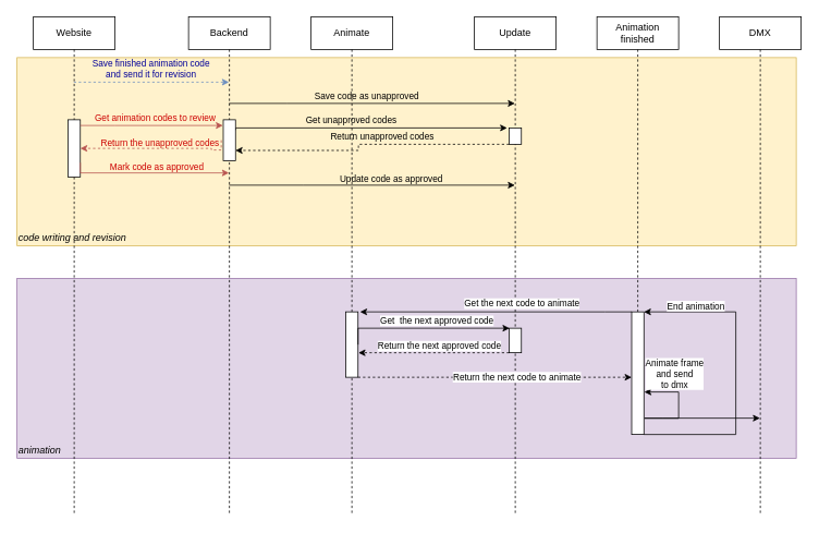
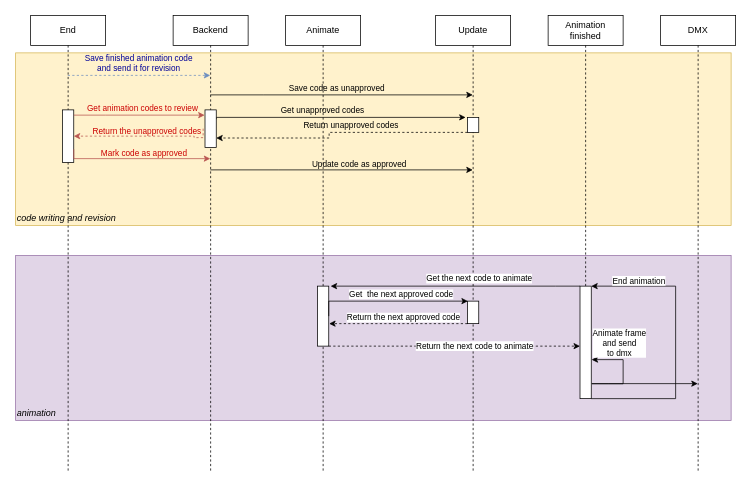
  <mxCell id="0" />
  <mxCell id="1" parent="0" />
  <mxCell id="2" value="code writing and revision" style="rounded=0;whiteSpace=wrap;html=1;fillColor=#fff2cc;align=left;strokeColor=#d6b656;fontStyle=2;verticalAlign=bottom;" parent="1" vertex="1"><mxGeometry x="20" y="70" width="954" height="230" as="geometry" /></mxCell>
  <mxCell id="3" value="animation" style="rounded=0;whiteSpace=wrap;html=1;fillColor=#e1d5e7;strokeColor=#9673a6;align=left;verticalAlign=bottom;fontStyle=2" parent="1" vertex="1"><mxGeometry x="20" y="340" width="954" height="220" as="geometry" /></mxCell>
  <mxCell id="4" style="edgeStyle=orthogonalEdgeStyle;rounded=0;orthogonalLoop=1;jettySize=auto;html=1;" parent="1" edge="1" source="43"><mxGeometry relative="1" as="geometry"><mxPoint x="429.5" y="126" as="sourcePoint" /><mxPoint x="629.5" y="126" as="targetPoint" /><Array as="points"><mxPoint x="350" y="126" /><mxPoint x="350" y="126" /></Array></mxGeometry></mxCell>
  <mxCell id="5" value="Save code as unapproved" style="edgeLabel;html=1;align=center;verticalAlign=middle;resizable=0;points=[];labelBackgroundColor=none;" parent="4" vertex="1" connectable="0"><mxGeometry x="-0.047" y="19" relative="1" as="geometry"><mxPoint x="0.5" y="9" as="offset" /></mxGeometry></mxCell>
  <mxCell id="6" value="Animate" style="shape=umlLifeline;perimeter=lifelinePerimeter;whiteSpace=wrap;html=1;container=1;collapsible=0;recursiveResize=0;outlineConnect=0;size=40;" parent="1" vertex="1"><mxGeometry x="380" y="20" width="100" height="610" as="geometry" /></mxCell>
  <mxCell id="7" value="" style="rounded=0;whiteSpace=wrap;html=1;fontColor=#000000;" parent="6" vertex="1"><mxGeometry x="42.5" y="361" width="15" height="80" as="geometry" /></mxCell>
  <mxCell id="8" value="Update" style="shape=umlLifeline;perimeter=lifelinePerimeter;whiteSpace=wrap;html=1;container=1;collapsible=0;recursiveResize=0;outlineConnect=0;" parent="1" vertex="1"><mxGeometry x="580" y="20" width="100" height="610" as="geometry" /></mxCell>
  <mxCell id="9" value="" style="rounded=0;whiteSpace=wrap;html=1;fontColor=#000000;" parent="8" vertex="1"><mxGeometry x="42.5" y="136" width="15" height="20" as="geometry" /></mxCell>
  <mxCell id="10" value="" style="rounded=0;whiteSpace=wrap;html=1;fontColor=#000000;" parent="8" vertex="1"><mxGeometry x="42.5" y="381" width="15" height="30" as="geometry" /></mxCell>
  <mxCell id="11" style="edgeStyle=orthogonalEdgeStyle;rounded=0;orthogonalLoop=1;jettySize=auto;html=1;fillColor=#dae8fc;strokeColor=#6c8ebf;dashed=1;" parent="1" edge="1" target="43" source="13"><mxGeometry relative="1" as="geometry"><mxPoint x="249.5" y="106" as="sourcePoint" /><mxPoint x="429.5" y="106" as="targetPoint" /><Array as="points"><mxPoint x="190" y="100" /><mxPoint x="190" y="100" /></Array></mxGeometry></mxCell>
  <mxCell id="12" value="Save finished animation code&lt;br&gt;and send it for revision" style="edgeLabel;html=1;align=center;verticalAlign=middle;resizable=0;points=[];labelBackgroundColor=none;fontColor=#000099;" parent="11" vertex="1" connectable="0"><mxGeometry x="0.184" y="1" relative="1" as="geometry"><mxPoint x="-18.5" y="-16" as="offset" /></mxGeometry></mxCell>
- <mxCell id="13" value="Website" style="shape=umlLifeline;perimeter=lifelinePerimeter;whiteSpace=wrap;html=1;container=1;collapsible=0;recursiveResize=0;outlineConnect=0;size=40;" parent="1" vertex="1"><mxGeometry x="40" y="20" width="100" height="610" as="geometry" /></mxCell>
+ <mxCell id="13" value="End" style="shape=umlLifeline;perimeter=lifelinePerimeter;whiteSpace=wrap;html=1;container=1;collapsible=0;recursiveResize=0;outlineConnect=0;size=40;" parent="1" vertex="1"><mxGeometry x="40" y="20" width="100" height="610" as="geometry" /></mxCell>
  <mxCell id="14" value="" style="rounded=0;whiteSpace=wrap;html=1;fontColor=#000000;" parent="13" vertex="1"><mxGeometry x="42.5" y="126" width="15" height="70" as="geometry" /></mxCell>
  <mxCell id="15" value="DMX" style="shape=umlLifeline;perimeter=lifelinePerimeter;whiteSpace=wrap;html=1;container=1;collapsible=0;recursiveResize=0;outlineConnect=0;" parent="1" vertex="1"><mxGeometry x="880" y="20" width="100" height="610" as="geometry" /></mxCell>
  <mxCell id="16" style="edgeStyle=orthogonalEdgeStyle;rounded=0;orthogonalLoop=1;jettySize=auto;html=1;fontColor=#000000;fillColor=#f8cecc;strokeColor=#b85450;entryX=-0.033;entryY=0.14;entryDx=0;entryDy=0;entryPerimeter=0;" parent="1" source="14" target="44" edge="1"><mxGeometry relative="1" as="geometry"><mxPoint x="270" y="146" as="targetPoint" /><Array as="points"><mxPoint x="140" y="153" /><mxPoint x="140" y="153" /></Array></mxGeometry></mxCell>
  <mxCell id="17" value="Get animation codes to review" style="edgeLabel;html=1;align=center;verticalAlign=middle;resizable=0;points=[];labelBackgroundColor=none;fontColor=#CC0000;" parent="16" vertex="1" connectable="0"><mxGeometry x="0.114" y="-1" relative="1" as="geometry"><mxPoint x="-6.5" y="-11" as="offset" /></mxGeometry></mxCell>
  <mxCell id="18" style="edgeStyle=orthogonalEdgeStyle;rounded=0;orthogonalLoop=1;jettySize=auto;html=1;fontColor=#000000;dashed=1;entryX=1;entryY=0.75;entryDx=0;entryDy=0;" parent="1" source="9" edge="1" target="44"><mxGeometry relative="1" as="geometry"><mxPoint x="438" y="176" as="targetPoint" /><Array as="points"><mxPoint x="438" y="176" /><mxPoint x="438" y="183" /></Array></mxGeometry></mxCell>
  <mxCell id="19" value="Return unapproved codes" style="edgeLabel;html=1;align=center;verticalAlign=middle;resizable=0;points=[];fontColor=#000000;labelBackgroundColor=none;" parent="18" vertex="1" connectable="0"><mxGeometry x="-0.119" y="-2" relative="1" as="geometry"><mxPoint x="-5.5" y="-8" as="offset" /></mxGeometry></mxCell>
  <mxCell id="20" style="edgeStyle=orthogonalEdgeStyle;rounded=0;orthogonalLoop=1;jettySize=auto;html=1;fontColor=#000000;exitX=1;exitY=0.25;exitDx=0;exitDy=0;" parent="1" source="44" edge="1"><mxGeometry relative="1" as="geometry"><mxPoint x="620" y="156" as="targetPoint" /><Array as="points"><mxPoint x="288" y="156" /></Array><mxPoint x="437.5" y="156.034" as="sourcePoint" /></mxGeometry></mxCell>
  <mxCell id="21" value="Get unapproved codes" style="edgeLabel;html=1;align=center;verticalAlign=middle;resizable=0;points=[];fontColor=#000000;labelBackgroundColor=none;" parent="20" vertex="1" connectable="0"><mxGeometry x="-0.238" y="-3" relative="1" as="geometry"><mxPoint x="15.5" y="-13" as="offset" /></mxGeometry></mxCell>
  <mxCell id="22" style="edgeStyle=orthogonalEdgeStyle;rounded=0;orthogonalLoop=1;jettySize=auto;html=1;dashed=1;fontColor=#000000;fillColor=#f8cecc;strokeColor=#b85450;entryX=1;entryY=0.5;entryDx=0;entryDy=0;" parent="1" edge="1" target="14"><mxGeometry relative="1" as="geometry"><mxPoint x="258" y="184" as="targetPoint" /><Array as="points"><mxPoint x="270" y="183" /><mxPoint x="258" y="183" /><mxPoint x="258" y="181" /></Array><mxPoint x="270" y="171" as="sourcePoint" /></mxGeometry></mxCell>
  <mxCell id="23" value="Return the unapproved codes" style="edgeLabel;html=1;align=center;verticalAlign=middle;resizable=0;points=[];labelBackgroundColor=none;fontColor=#CC0000;" parent="22" vertex="1" connectable="0"><mxGeometry x="-0.313" y="-1" relative="1" as="geometry"><mxPoint x="-25.5" y="-7" as="offset" /></mxGeometry></mxCell>
  <mxCell id="24" style="edgeStyle=orthogonalEdgeStyle;rounded=0;orthogonalLoop=1;jettySize=auto;html=1;exitX=1;exitY=0.75;exitDx=0;exitDy=0;fontColor=#000000;fillColor=#f8cecc;strokeColor=#b85450;" parent="1" source="14" edge="1" target="43"><mxGeometry relative="1" as="geometry"><mxPoint x="429.5" y="211" as="targetPoint" /><Array as="points"><mxPoint x="98" y="211" /></Array></mxGeometry></mxCell>
  <mxCell id="25" value="Mark code as approved" style="edgeLabel;html=1;align=center;verticalAlign=middle;resizable=0;points=[];labelBackgroundColor=none;fontColor=#CC0000;" parent="24" vertex="1" connectable="0"><mxGeometry x="0.148" y="-4" relative="1" as="geometry"><mxPoint x="-7" y="-12" as="offset" /></mxGeometry></mxCell>
  <mxCell id="26" style="edgeStyle=orthogonalEdgeStyle;rounded=0;orthogonalLoop=1;jettySize=auto;html=1;fontColor=#000000;" parent="1" edge="1" source="43"><mxGeometry relative="1" as="geometry"><mxPoint x="429.5" y="226" as="sourcePoint" /><mxPoint x="629.5" y="226" as="targetPoint" /><Array as="points"><mxPoint x="370" y="226" /><mxPoint x="370" y="226" /></Array></mxGeometry></mxCell>
  <mxCell id="27" value="Update code as approved" style="edgeLabel;html=1;align=center;verticalAlign=middle;resizable=0;points=[];fontColor=#000000;labelBackgroundColor=none;" parent="26" vertex="1" connectable="0"><mxGeometry x="0.241" relative="1" as="geometry"><mxPoint x="-19.5" y="-8.5" as="offset" /></mxGeometry></mxCell>
  <mxCell id="28" value="Animation finished" style="shape=umlLifeline;perimeter=lifelinePerimeter;whiteSpace=wrap;html=1;container=1;collapsible=0;recursiveResize=0;outlineConnect=0;" parent="1" vertex="1"><mxGeometry x="730" y="20" width="100" height="400" as="geometry" /></mxCell>
  <mxCell id="29" value="" style="rounded=0;whiteSpace=wrap;html=1;fontColor=#000000;" parent="28" vertex="1"><mxGeometry x="42.5" y="361" width="15" height="150" as="geometry" /></mxCell>
  <mxCell id="30" style="edgeStyle=orthogonalEdgeStyle;rounded=0;orthogonalLoop=1;jettySize=auto;html=1;exitX=1.06;exitY=0.868;exitDx=0;exitDy=0;fontColor=#000000;exitPerimeter=0;" parent="28" source="29" edge="1"><mxGeometry relative="1" as="geometry"><mxPoint x="58" y="459" as="targetPoint" /><Array as="points"><mxPoint x="100" y="491" /><mxPoint x="100" y="459" /><mxPoint x="58" y="459" /></Array></mxGeometry></mxCell>
  <mxCell id="31" value="Animate frame&lt;br&gt;and send&lt;br&gt;to dmx" style="edgeLabel;html=1;align=center;verticalAlign=middle;resizable=0;points=[];fontColor=#000000;" parent="30" vertex="1" connectable="0"><mxGeometry x="0.457" y="-1" relative="1" as="geometry"><mxPoint x="4.2" y="-22" as="offset" /></mxGeometry></mxCell>
  <mxCell id="32" style="edgeStyle=orthogonalEdgeStyle;rounded=0;orthogonalLoop=1;jettySize=auto;html=1;exitX=1;exitY=1;exitDx=0;exitDy=0;entryX=1;entryY=0;entryDx=0;entryDy=0;fontColor=#000000;" parent="28" source="29" target="29" edge="1"><mxGeometry relative="1" as="geometry"><Array as="points"><mxPoint x="170" y="511" /><mxPoint x="170" y="361" /></Array></mxGeometry></mxCell>
  <mxCell id="33" value="End animation" style="edgeLabel;html=1;align=center;verticalAlign=middle;resizable=0;points=[];fontColor=#000000;" parent="32" vertex="1" connectable="0"><mxGeometry x="0.52" y="-2" relative="1" as="geometry"><mxPoint x="-27.5" y="-6" as="offset" /></mxGeometry></mxCell>
  <mxCell id="34" style="edgeStyle=orthogonalEdgeStyle;rounded=0;orthogonalLoop=1;jettySize=auto;html=1;exitX=0;exitY=0;exitDx=0;exitDy=0;fontColor=#000000;" parent="1" source="29" edge="1"><mxGeometry relative="1" as="geometry"><mxPoint x="440" y="381" as="targetPoint" /><Array as="points"><mxPoint x="740" y="381" /><mxPoint x="740" y="381" /></Array></mxGeometry></mxCell>
  <mxCell id="35" value="Get the next code to animate" style="edgeLabel;html=1;align=center;verticalAlign=middle;resizable=0;points=[];fontColor=#000000;" parent="34" vertex="1" connectable="0"><mxGeometry x="-0.317" y="3" relative="1" as="geometry"><mxPoint x="-21" y="-14" as="offset" /></mxGeometry></mxCell>
  <mxCell id="36" style="edgeStyle=orthogonalEdgeStyle;rounded=0;orthogonalLoop=1;jettySize=auto;html=1;exitX=1;exitY=0.5;exitDx=0;exitDy=0;fontColor=#000000;" parent="1" source="7" edge="1"><mxGeometry relative="1" as="geometry"><mxPoint x="623" y="401" as="targetPoint" /><Array as="points"><mxPoint x="438" y="401" /><mxPoint x="623" y="401" /></Array></mxGeometry></mxCell>
  <mxCell id="37" value="Get&amp;nbsp; the next approved code" style="edgeLabel;html=1;align=center;verticalAlign=middle;resizable=0;points=[];fontColor=#000000;" parent="36" vertex="1" connectable="0"><mxGeometry x="-0.147" y="-1" relative="1" as="geometry"><mxPoint x="27.5" y="-11" as="offset" /></mxGeometry></mxCell>
  <mxCell id="38" style="edgeStyle=orthogonalEdgeStyle;rounded=0;orthogonalLoop=1;jettySize=auto;html=1;exitX=0;exitY=1;exitDx=0;exitDy=0;fontColor=#000000;dashed=1;" parent="1" source="10" edge="1"><mxGeometry relative="1" as="geometry"><mxPoint x="438" y="431" as="targetPoint" /><Array as="points"><mxPoint x="438" y="431" /></Array></mxGeometry></mxCell>
  <mxCell id="39" value="Return the next approved code" style="edgeLabel;html=1;align=center;verticalAlign=middle;resizable=0;points=[];fontColor=#000000;" parent="38" vertex="1" connectable="0"><mxGeometry x="-0.186" y="2" relative="1" as="geometry"><mxPoint x="-11.5" y="-11" as="offset" /></mxGeometry></mxCell>
  <mxCell id="40" style="edgeStyle=orthogonalEdgeStyle;rounded=0;orthogonalLoop=1;jettySize=auto;html=1;exitX=1;exitY=1;exitDx=0;exitDy=0;dashed=1;fontColor=#000000;" parent="1" source="7" target="29" edge="1"><mxGeometry relative="1" as="geometry"><mxPoint x="710" y="461" as="targetPoint" /><Array as="points"><mxPoint x="580" y="461" /><mxPoint x="580" y="461" /></Array></mxGeometry></mxCell>
  <mxCell id="41" value="Return the next code to animate" style="edgeLabel;html=1;align=center;verticalAlign=middle;resizable=0;points=[];fontColor=#000000;" parent="40" vertex="1" connectable="0"><mxGeometry x="-0.149" y="44" relative="1" as="geometry"><mxPoint x="50.5" y="43" as="offset" /></mxGeometry></mxCell>
  <mxCell id="42" style="edgeStyle=orthogonalEdgeStyle;rounded=0;orthogonalLoop=1;jettySize=auto;html=1;fontColor=#000000;" parent="1" edge="1"><mxGeometry relative="1" as="geometry"><mxPoint x="788" y="511" as="sourcePoint" /><mxPoint x="929.5" y="511" as="targetPoint" /><Array as="points"><mxPoint x="810" y="511" /><mxPoint x="810" y="511" /></Array></mxGeometry></mxCell>
  <mxCell id="43" value="Backend" style="shape=umlLifeline;perimeter=lifelinePerimeter;whiteSpace=wrap;html=1;container=1;collapsible=0;recursiveResize=0;outlineConnect=0;size=40;" vertex="1" parent="1"><mxGeometry x="230" y="20" width="100" height="610" as="geometry" /></mxCell>
  <mxCell id="44" value="" style="rounded=0;whiteSpace=wrap;html=1;fontColor=#000000;" vertex="1" parent="43"><mxGeometry x="42.5" y="126" width="15" height="50" as="geometry" /></mxCell>
